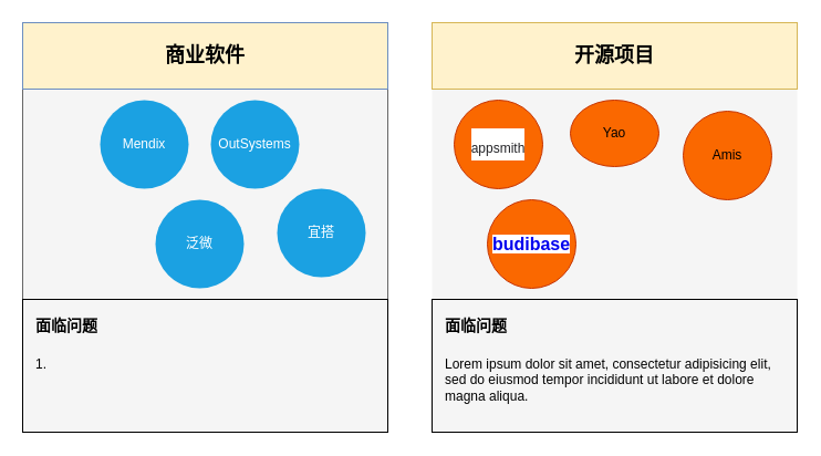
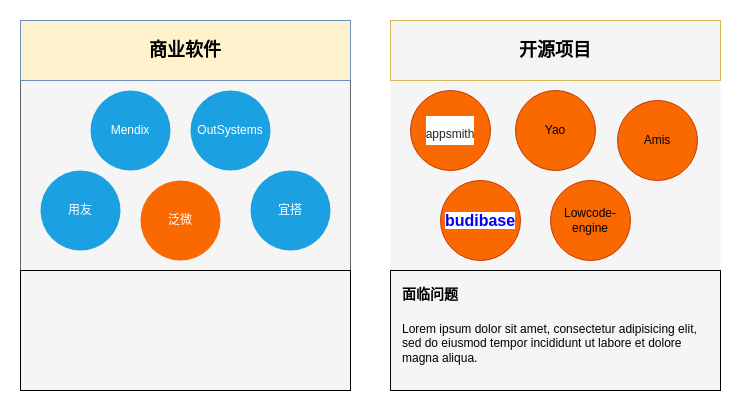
  <mxCell id="0" />
  <mxCell id="1" parent="0" />
  <mxCell id="2" value="" style="rounded=0;whiteSpace=wrap;html=1;fillColor=#f5f5f5;fontColor=#333333;strokeColor=#666666;" vertex="1" parent="1"><mxGeometry x="20" y="20" width="330" height="370" as="geometry" /></mxCell>
  <mxCell id="3" value="" style="rounded=0;whiteSpace=wrap;html=1;fillColor=#f5f5f5;fontColor=#333333;strokeColor=none;" vertex="1" parent="1"><mxGeometry x="390" y="20" width="330" height="370" as="geometry" /></mxCell>
  <mxCell id="4" value="" style="rounded=0;whiteSpace=wrap;html=1;fillColor=none;" vertex="1" parent="1"><mxGeometry x="20" y="270" width="330" height="120" as="geometry" /></mxCell>
  <mxCell id="5" value="" style="rounded=0;whiteSpace=wrap;html=1;fillColor=none;" vertex="1" parent="1"><mxGeometry x="390" y="270" width="330" height="120" as="geometry" /></mxCell>
- <mxCell id="7" value="泛微" style="ellipse;whiteSpace=wrap;html=1;aspect=fixed;fillColor=#1ba1e2;fontColor=#ffffff;strokeColor=none;" vertex="1" parent="1"><mxGeometry x="140" y="180" width="80" height="80" as="geometry" /></mxCell>
+ <mxCell id="6" value="用友" style="ellipse;whiteSpace=wrap;html=1;aspect=fixed;fillColor=#1ba1e2;fontColor=#ffffff;strokeColor=none;" vertex="1" parent="1"><mxGeometry x="40" y="170" width="80" height="80" as="geometry" /></mxCell>
+ <mxCell id="7" value="泛微" style="ellipse;whiteSpace=wrap;html=1;aspect=fixed;fillColor=#fa6800;fontColor=#ffffff;strokeColor=none;" vertex="1" parent="1"><mxGeometry x="140" y="180" width="80" height="80" as="geometry" /></mxCell>
  <mxCell id="8" value="宜搭" style="ellipse;whiteSpace=wrap;html=1;aspect=fixed;fillColor=#1ba1e2;fontColor=#ffffff;strokeColor=none;" vertex="1" parent="1"><mxGeometry x="250" y="170" width="80" height="80" as="geometry" /></mxCell>
  <mxCell id="9" value="&lt;a style=&quot;box-sizing: border-box; background-color: rgb(255, 255, 255); text-decoration-line: none; font-size: 16px; text-align: start; text-wrap: nowrap;&quot; class=&quot;Link__StyledLink-sc-14289xe-0 dheQRw&quot; href=&quot;https://github.com/Budibase/budibase&quot;&gt;&lt;span style=&quot;box-sizing: border-box; overflow: hidden; text-overflow: ellipsis;&quot; class=&quot;Text-sc-17v1xeu-0 qaOIC search-match&quot;&gt;&lt;span style=&quot;box-sizing: border-box; font-weight: 700;&quot;&gt;&lt;font face=&quot;Helvetica&quot;&gt;budibase&lt;/font&gt;&lt;/span&gt;&lt;/span&gt;&lt;/a&gt;" style="ellipse;whiteSpace=wrap;html=1;aspect=fixed;strokeColor=#C73500;fillColor=#fa6800;fontColor=#000000;" vertex="1" parent="1"><mxGeometry x="440" y="180" width="80" height="80" as="geometry" /></mxCell>
+ <mxCell id="10" value="&lt;font face=&quot;Helvetica&quot;&gt;&lt;span style=&quot;vertical-align: baseline;&quot;&gt;Lowcode&lt;/span&gt;&lt;span style=&quot;vertical-align: baseline;&quot;&gt;-engine&lt;/span&gt;&lt;/font&gt;" style="ellipse;whiteSpace=wrap;html=1;aspect=fixed;strokeColor=#C73500;fillColor=#fa6800;fontColor=#000000;" vertex="1" parent="1"><mxGeometry x="550" y="180" width="80" height="80" as="geometry" /></mxCell>
  <mxCell id="11" value="&lt;span style=&quot;vertical-align: baseline;&quot;&gt;&lt;font face=&quot;Helvetica&quot;&gt;Amis&lt;/font&gt;&lt;/span&gt;" style="ellipse;whiteSpace=wrap;html=1;aspect=fixed;strokeColor=#C73500;fillColor=#fa6800;fontColor=#000000;" vertex="1" parent="1"><mxGeometry x="617" y="100" width="80" height="80" as="geometry" /></mxCell>
  <mxCell id="12" value="&lt;h1 style=&quot;box-sizing: border-box; outline: 0px; margin: 0px; padding: 0px; overflow-wrap: break-word; color: rgb(34, 34, 38); word-break: break-all; font-variant-ligatures: common-ligatures; text-align: start; background-color: rgb(255, 255, 255);&quot; id=&quot;articleContentId&quot; class=&quot;title-article&quot;&gt;&lt;font face=&quot;Helvetica&quot; style=&quot;font-size: 12px; font-weight: normal;&quot;&gt;appsmith&lt;/font&gt;&lt;/h1&gt;" style="ellipse;whiteSpace=wrap;html=1;aspect=fixed;fillColor=#fa6800;strokeColor=#C73500;fontColor=#000000;" vertex="1" parent="1"><mxGeometry x="410" y="90" width="80" height="80" as="geometry" /></mxCell>
  <mxCell id="13" value="Mendix" style="ellipse;whiteSpace=wrap;html=1;aspect=fixed;fillColor=#1ba1e2;fontColor=#ffffff;strokeColor=none;" vertex="1" parent="1"><mxGeometry x="90" y="90" width="80" height="80" as="geometry" /></mxCell>
  <mxCell id="14" value="&lt;font size=&quot;1&quot; style=&quot;&quot;&gt;&lt;b style=&quot;font-size: 18px;&quot;&gt;商业软件&lt;/b&gt;&lt;/font&gt;" style="rounded=0;whiteSpace=wrap;html=1;fillColor=#fff2cc;strokeColor=#6c8ebf;" vertex="1" parent="1"><mxGeometry x="20" y="20" width="330" height="60" as="geometry" /></mxCell>
- <mxCell id="15" value="&lt;font style=&quot;font-size: 18px;&quot;&gt;&lt;b&gt;开源项目&lt;/b&gt;&lt;/font&gt;" style="rounded=0;whiteSpace=wrap;html=1;fillColor=#fff2cc;strokeColor=#d6b656;" vertex="1" parent="1"><mxGeometry x="390" y="20" width="330" height="60" as="geometry" /></mxCell>
- <mxCell id="16" value="&lt;h1 style=&quot;margin-top: 0px;&quot;&gt;&lt;font style=&quot;font-size: 14px;&quot;&gt;面临问题&lt;/font&gt;&lt;/h1&gt;&lt;p&gt;1.&lt;/p&gt;" style="text;html=1;whiteSpace=wrap;overflow=hidden;rounded=0;" vertex="1" parent="1"><mxGeometry x="30" y="270" width="310" height="120" as="geometry" /></mxCell>
+ <mxCell id="15" value="&lt;font style=&quot;font-size: 18px;&quot;&gt;&lt;b&gt;开源项目&lt;/b&gt;&lt;/font&gt;" style="rounded=0;whiteSpace=wrap;html=1;fillColor=#f5f5f5;strokeColor=#d6b656;" vertex="1" parent="1"><mxGeometry x="390" y="20" width="330" height="60" as="geometry" /></mxCell>
  <mxCell id="17" value="&lt;h1 style=&quot;margin-top: 0px;&quot;&gt;&lt;font style=&quot;font-size: 14px;&quot;&gt;面临问题&lt;/font&gt;&lt;/h1&gt;&lt;p&gt;Lorem ipsum dolor sit amet, consectetur adipisicing elit, sed do eiusmod tempor incididunt ut labore et dolore magna aliqua.&lt;/p&gt;" style="text;html=1;whiteSpace=wrap;overflow=hidden;rounded=0;" vertex="1" parent="1"><mxGeometry x="400" y="270" width="310" height="120" as="geometry" /></mxCell>
- <mxCell id="18" value="&lt;span style=&quot;vertical-align: baseline;&quot;&gt;&lt;font face=&quot;Helvetica&quot;&gt;Yao&lt;/font&gt;&lt;/span&gt;" style="ellipse;whiteSpace=wrap;html=1;aspect=fixed;strokeColor=#C73500;fillColor=#fa6800;fontColor=#000000;" vertex="1" parent="1"><mxGeometry x="515" y="90" width="80" height="60" as="geometry" /></mxCell>
+ <mxCell id="18" value="&lt;span style=&quot;vertical-align: baseline;&quot;&gt;&lt;font face=&quot;Helvetica&quot;&gt;Yao&lt;/font&gt;&lt;/span&gt;" style="ellipse;whiteSpace=wrap;html=1;aspect=fixed;strokeColor=#C73500;fillColor=#fa6800;fontColor=#000000;" vertex="1" parent="1"><mxGeometry x="515" y="90" width="80" height="80" as="geometry" /></mxCell>
  <mxCell id="19" value="&lt;span style=&quot;vertical-align: baseline;&quot;&gt;&lt;font face=&quot;Helvetica&quot;&gt;OutSystems&lt;/font&gt;&lt;/span&gt;" style="ellipse;whiteSpace=wrap;html=1;aspect=fixed;fillColor=#1ba1e2;fontColor=#ffffff;strokeColor=none;" vertex="1" parent="1"><mxGeometry x="190" y="90" width="80" height="80" as="geometry" /></mxCell>
